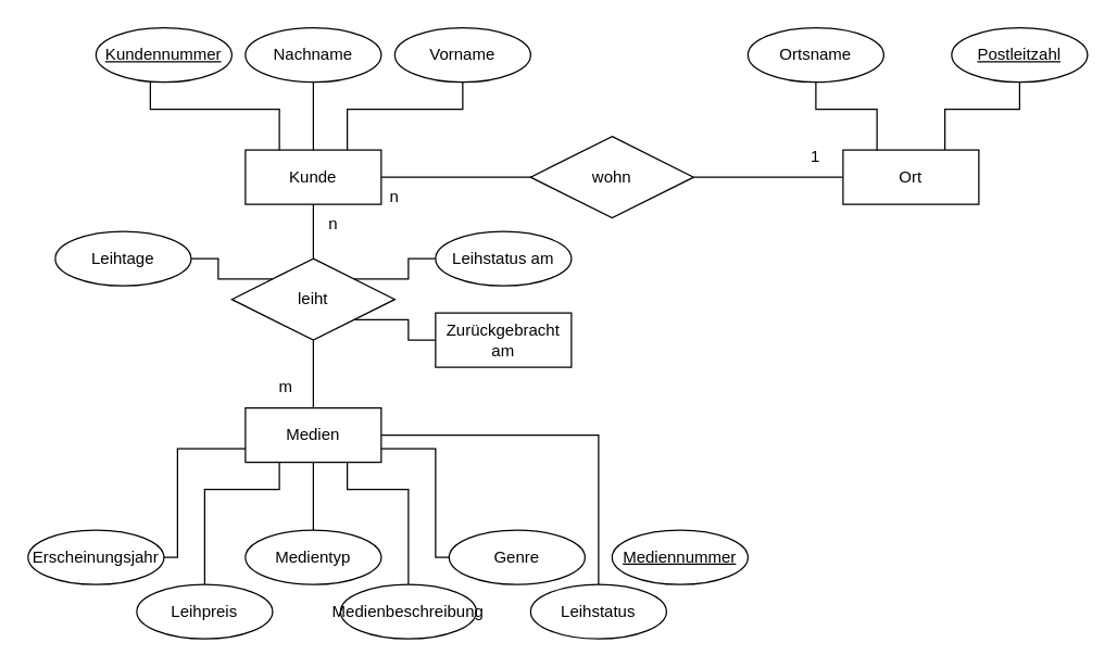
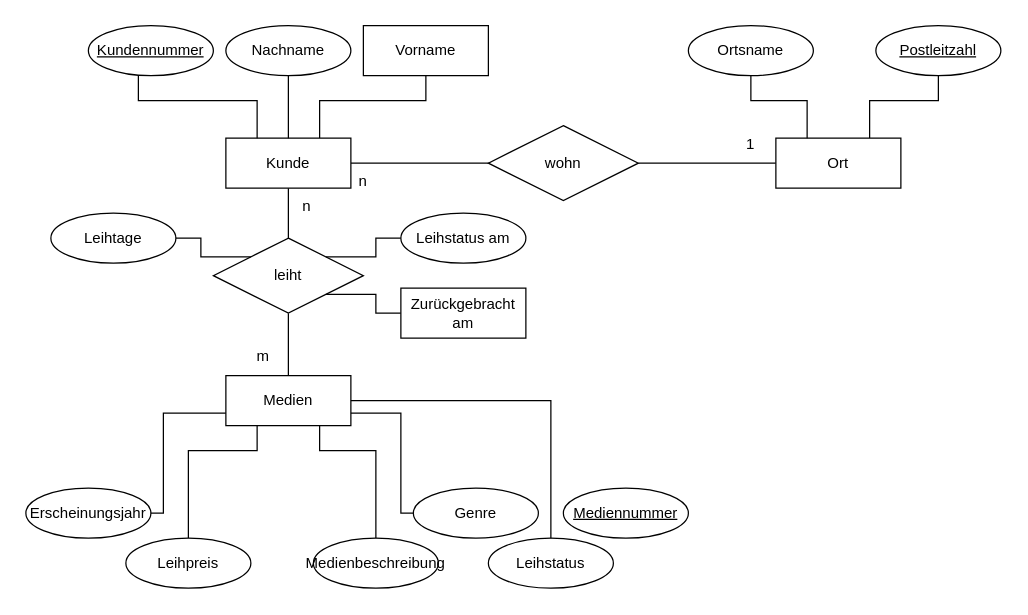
  <mxCell id="0" />
  <mxCell id="1" parent="0" />
  <mxCell id="2" style="edgeStyle=orthogonalEdgeStyle;rounded=0;orthogonalLoop=1;jettySize=auto;html=1;exitX=0.75;exitY=0;exitDx=0;exitDy=0;endArrow=none;endFill=0;entryX=0.5;entryY=1;entryDx=0;entryDy=0;" edge="1" parent="1" source="5" target="8"><mxGeometry relative="1" as="geometry"><mxPoint x="320" y="30" as="targetPoint" /><Array as="points"><mxPoint x="255" y="80" /><mxPoint x="340" y="80" /></Array></mxGeometry></mxCell>
  <mxCell id="3" style="edgeStyle=orthogonalEdgeStyle;rounded=0;orthogonalLoop=1;jettySize=auto;html=1;exitX=1;exitY=0.5;exitDx=0;exitDy=0;endArrow=none;endFill=0;entryX=0.083;entryY=0.5;entryDx=0;entryDy=0;entryPerimeter=0;" edge="1" parent="1" source="5" target="12"><mxGeometry relative="1" as="geometry"><mxPoint x="360" y="130" as="targetPoint" /></mxGeometry></mxCell>
  <mxCell id="4" style="edgeStyle=orthogonalEdgeStyle;rounded=0;orthogonalLoop=1;jettySize=auto;html=1;entryX=0.5;entryY=0;entryDx=0;entryDy=0;endArrow=none;endFill=0;" edge="1" parent="1" source="5" target="20"><mxGeometry relative="1" as="geometry" /></mxCell>
  <mxCell id="5" value="Kunde" style="whiteSpace=wrap;html=1;align=center;" vertex="1" parent="1"><mxGeometry x="180" y="110" width="100" height="40" as="geometry" /></mxCell>
  <mxCell id="6" style="edgeStyle=orthogonalEdgeStyle;rounded=0;orthogonalLoop=1;jettySize=auto;html=1;entryX=0.5;entryY=0;entryDx=0;entryDy=0;endArrow=none;endFill=0;" edge="1" parent="1" source="7" target="5"><mxGeometry relative="1" as="geometry" /></mxCell>
  <mxCell id="7" value="Nachname" style="ellipse;whiteSpace=wrap;html=1;align=center;" vertex="1" parent="1"><mxGeometry x="180" y="20" width="100" height="40" as="geometry" /></mxCell>
- <mxCell id="8" value="Vorname" style="ellipse;whiteSpace=wrap;html=1;align=center;" vertex="1" parent="1"><mxGeometry x="290" y="20" width="100" height="40" as="geometry" /></mxCell>
+ <mxCell id="8" value="Vorname" style="whiteSpace=wrap;html=1;align=center;rounded=0;" vertex="1" parent="1"><mxGeometry x="290" y="20" width="100" height="40" as="geometry" /></mxCell>
  <mxCell id="9" style="edgeStyle=orthogonalEdgeStyle;rounded=0;orthogonalLoop=1;jettySize=auto;html=1;entryX=0.25;entryY=0;entryDx=0;entryDy=0;endArrow=none;endFill=0;" edge="1" parent="1" source="10" target="5"><mxGeometry relative="1" as="geometry"><Array as="points"><mxPoint x="110" y="80" /><mxPoint x="205" y="80" /></Array></mxGeometry></mxCell>
  <mxCell id="10" value="&lt;u&gt;Kundennummer&lt;/u&gt;" style="ellipse;whiteSpace=wrap;html=1;align=center;" vertex="1" parent="1"><mxGeometry x="70" y="20" width="100" height="40" as="geometry" /></mxCell>
  <mxCell id="11" style="edgeStyle=orthogonalEdgeStyle;rounded=0;orthogonalLoop=1;jettySize=auto;html=1;entryX=0;entryY=0.5;entryDx=0;entryDy=0;endArrow=none;endFill=0;" edge="1" parent="1" source="12" target="14"><mxGeometry relative="1" as="geometry" /></mxCell>
  <mxCell id="12" value="wohn" style="shape=rhombus;perimeter=rhombusPerimeter;whiteSpace=wrap;html=1;align=center;" vertex="1" parent="1"><mxGeometry x="390" y="100" width="120" height="60" as="geometry" /></mxCell>
  <mxCell id="13" style="edgeStyle=orthogonalEdgeStyle;rounded=0;orthogonalLoop=1;jettySize=auto;html=1;exitX=0.75;exitY=0;exitDx=0;exitDy=0;entryX=0.5;entryY=1;entryDx=0;entryDy=0;endArrow=none;endFill=0;" edge="1" parent="1" source="14" target="15"><mxGeometry relative="1" as="geometry"><Array as="points"><mxPoint x="695" y="80" /><mxPoint x="750" y="80" /></Array></mxGeometry></mxCell>
  <mxCell id="14" value="Ort" style="whiteSpace=wrap;html=1;align=center;" vertex="1" parent="1"><mxGeometry x="620" y="110" width="100" height="40" as="geometry" /></mxCell>
  <mxCell id="15" value="&lt;u&gt;Postleitzahl&lt;/u&gt;" style="ellipse;whiteSpace=wrap;html=1;align=center;" vertex="1" parent="1"><mxGeometry x="700" y="20" width="100" height="40" as="geometry" /></mxCell>
  <mxCell id="16" style="edgeStyle=orthogonalEdgeStyle;rounded=0;orthogonalLoop=1;jettySize=auto;html=1;entryX=0.25;entryY=0;entryDx=0;entryDy=0;endArrow=none;endFill=0;" edge="1" parent="1" source="17" target="14"><mxGeometry relative="1" as="geometry"><Array as="points"><mxPoint x="600" y="80" /><mxPoint x="645" y="80" /></Array></mxGeometry></mxCell>
  <mxCell id="17" value="Ortsname" style="ellipse;whiteSpace=wrap;html=1;align=center;" vertex="1" parent="1"><mxGeometry x="550" y="20" width="100" height="40" as="geometry" /></mxCell>
  <mxCell id="18" value="Medien" style="whiteSpace=wrap;html=1;align=center;" vertex="1" parent="1"><mxGeometry x="180" y="300" width="100" height="40" as="geometry" /></mxCell>
  <mxCell id="19" style="edgeStyle=orthogonalEdgeStyle;rounded=0;orthogonalLoop=1;jettySize=auto;html=1;endArrow=none;endFill=0;" edge="1" parent="1" source="20" target="18"><mxGeometry relative="1" as="geometry" /></mxCell>
  <mxCell id="20" value="leiht" style="shape=rhombus;perimeter=rhombusPerimeter;whiteSpace=wrap;html=1;align=center;" vertex="1" parent="1"><mxGeometry x="170" y="190" width="120" height="60" as="geometry" /></mxCell>
  <mxCell id="21" style="edgeStyle=orthogonalEdgeStyle;rounded=0;orthogonalLoop=1;jettySize=auto;html=1;entryX=1;entryY=0;entryDx=0;entryDy=0;endArrow=none;endFill=0;" edge="1" parent="1" source="22" target="20"><mxGeometry relative="1" as="geometry" /></mxCell>
  <mxCell id="22" value="Leihstatus am" style="ellipse;whiteSpace=wrap;html=1;align=center;" vertex="1" parent="1"><mxGeometry x="320" y="170" width="100" height="40" as="geometry" /></mxCell>
  <mxCell id="23" style="edgeStyle=orthogonalEdgeStyle;rounded=0;orthogonalLoop=1;jettySize=auto;html=1;entryX=1;entryY=1;entryDx=0;entryDy=0;endArrow=none;endFill=0;" edge="1" parent="1" source="24" target="20"><mxGeometry relative="1" as="geometry" /></mxCell>
  <mxCell id="24" value="Zurückgebracht am" style="whiteSpace=wrap;html=1;align=center;rounded=0;" vertex="1" parent="1"><mxGeometry x="320" y="230" width="100" height="40" as="geometry" /></mxCell>
- <mxCell id="25" style="edgeStyle=orthogonalEdgeStyle;rounded=0;orthogonalLoop=1;jettySize=auto;html=1;entryX=0.5;entryY=1;entryDx=0;entryDy=0;endArrow=none;endFill=0;" edge="1" parent="1" source="26" target="18"><mxGeometry relative="1" as="geometry" /></mxCell>
- <mxCell id="26" value="Medientyp" style="ellipse;whiteSpace=wrap;html=1;align=center;" vertex="1" parent="1"><mxGeometry x="180" y="390" width="100" height="40" as="geometry" /></mxCell>
  <mxCell id="27" style="edgeStyle=orthogonalEdgeStyle;rounded=0;orthogonalLoop=1;jettySize=auto;html=1;entryX=0;entryY=0;entryDx=0;entryDy=0;endArrow=none;endFill=0;" edge="1" parent="1" source="28" target="20"><mxGeometry relative="1" as="geometry" /></mxCell>
  <mxCell id="28" value="Leihtage" style="ellipse;whiteSpace=wrap;html=1;align=center;" vertex="1" parent="1"><mxGeometry x="40" y="170" width="100" height="40" as="geometry" /></mxCell>
  <mxCell id="29" style="edgeStyle=orthogonalEdgeStyle;rounded=0;orthogonalLoop=1;jettySize=auto;html=1;entryX=0.75;entryY=1;entryDx=0;entryDy=0;endArrow=none;endFill=0;exitX=0.5;exitY=0;exitDx=0;exitDy=0;" edge="1" parent="1" source="30" target="18"><mxGeometry relative="1" as="geometry"><Array as="points"><mxPoint x="300" y="360" /><mxPoint x="255" y="360" /></Array></mxGeometry></mxCell>
  <mxCell id="30" value="Medienbeschreibung" style="ellipse;whiteSpace=wrap;html=1;align=center;" vertex="1" parent="1"><mxGeometry x="250" y="430" width="100" height="40" as="geometry" /></mxCell>
  <mxCell id="31" style="edgeStyle=orthogonalEdgeStyle;rounded=0;orthogonalLoop=1;jettySize=auto;html=1;entryX=0.25;entryY=1;entryDx=0;entryDy=0;endArrow=none;endFill=0;exitX=0.5;exitY=0;exitDx=0;exitDy=0;" edge="1" parent="1" source="32" target="18"><mxGeometry relative="1" as="geometry"><Array as="points"><mxPoint x="150" y="360" /><mxPoint x="205" y="360" /></Array></mxGeometry></mxCell>
  <mxCell id="32" value="Leihpreis" style="ellipse;whiteSpace=wrap;html=1;align=center;" vertex="1" parent="1"><mxGeometry y="430" width="100" height="40" as="geometry" x="100" /></mxCell>
  <mxCell id="33" style="edgeStyle=orthogonalEdgeStyle;rounded=0;orthogonalLoop=1;jettySize=auto;html=1;entryX=1;entryY=0.75;entryDx=0;entryDy=0;endArrow=none;endFill=0;" edge="1" parent="1" source="34" target="18"><mxGeometry relative="1" as="geometry"><Array as="points"><mxPoint x="320" y="410" /><mxPoint x="320" y="330" /></Array></mxGeometry></mxCell>
  <mxCell id="34" value="Genre" style="ellipse;whiteSpace=wrap;html=1;align=center;" vertex="1" parent="1"><mxGeometry x="330" y="390" width="100" height="40" as="geometry" /></mxCell>
  <mxCell id="35" style="edgeStyle=orthogonalEdgeStyle;rounded=0;orthogonalLoop=1;jettySize=auto;html=1;entryX=0;entryY=0.75;entryDx=0;entryDy=0;endArrow=none;endFill=0;" edge="1" parent="1" source="36" target="18"><mxGeometry relative="1" as="geometry"><Array as="points"><mxPoint x="130" y="410" /><mxPoint x="130" y="330" /></Array></mxGeometry></mxCell>
  <mxCell id="36" value="Erscheinungsjahr" style="ellipse;whiteSpace=wrap;html=1;align=center;" vertex="1" parent="1"><mxGeometry x="20" y="390" width="100" height="40" as="geometry" /></mxCell>
  <mxCell id="37" value="Leihstatus" style="ellipse;whiteSpace=wrap;html=1;align=center;" vertex="1" parent="1"><mxGeometry x="390" y="430" width="100" height="40" as="geometry" /></mxCell>
  <mxCell id="38" value="n" style="text;html=1;strokeColor=none;fillColor=none;align=center;verticalAlign=middle;whiteSpace=wrap;rounded=0;" vertex="1" parent="1"><mxGeometry x="230" y="150" width="30" height="30" as="geometry" /></mxCell>
  <mxCell id="39" value="m" style="text;html=1;strokeColor=none;fillColor=none;align=center;verticalAlign=middle;whiteSpace=wrap;rounded=0;" vertex="1" parent="1"><mxGeometry x="190" y="270" width="40" height="30" as="geometry" /></mxCell>
  <mxCell id="40" value="n" style="text;html=1;strokeColor=none;fillColor=none;align=center;verticalAlign=middle;whiteSpace=wrap;rounded=0;" vertex="1" parent="1"><mxGeometry x="260" y="130" width="60" height="30" as="geometry" /></mxCell>
  <mxCell id="41" value="1" style="text;html=1;strokeColor=none;fillColor=none;align=center;verticalAlign=middle;whiteSpace=wrap;rounded=0;" vertex="1" parent="1"><mxGeometry x="570" y="100" width="60" height="30" as="geometry" /></mxCell>
  <mxCell id="42" style="edgeStyle=orthogonalEdgeStyle;rounded=0;orthogonalLoop=1;jettySize=auto;html=1;entryX=1;entryY=0.5;entryDx=0;entryDy=0;endArrow=none;endFill=0;exitX=0.5;exitY=0;exitDx=0;exitDy=0;" edge="1" parent="1" source="37" target="18"><mxGeometry relative="1" as="geometry"><Array as="points"><mxPoint x="440" y="320" /></Array></mxGeometry></mxCell>
  <mxCell id="43" value="&lt;u&gt;Mediennummer&lt;/u&gt;" style="ellipse;whiteSpace=wrap;html=1;align=center;" vertex="1" parent="1"><mxGeometry x="450" y="390" width="100" height="40" as="geometry" /></mxCell>
